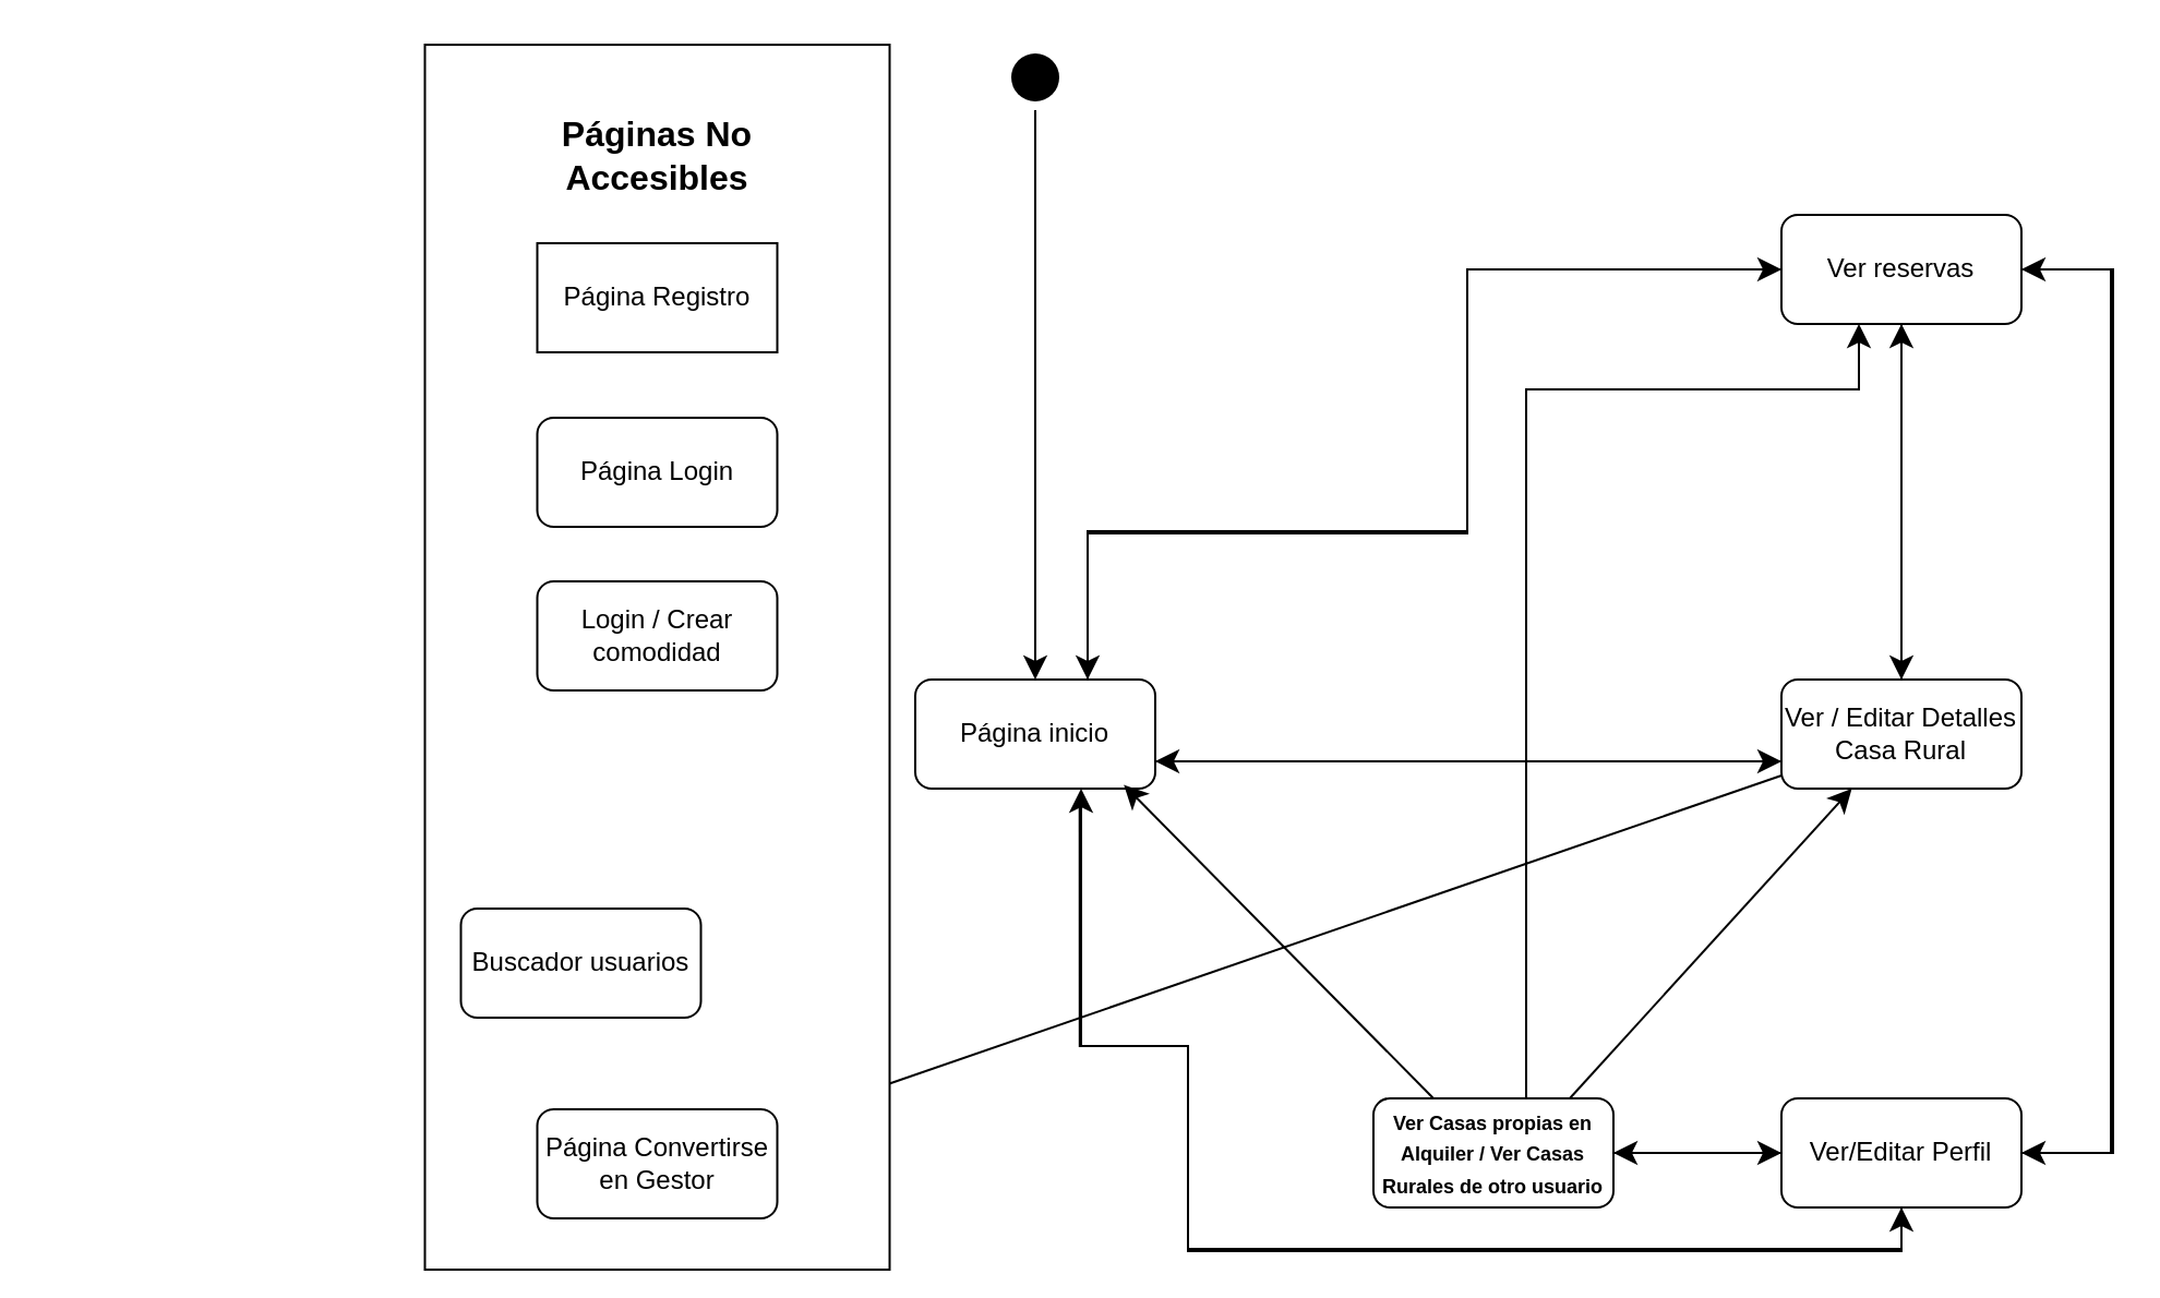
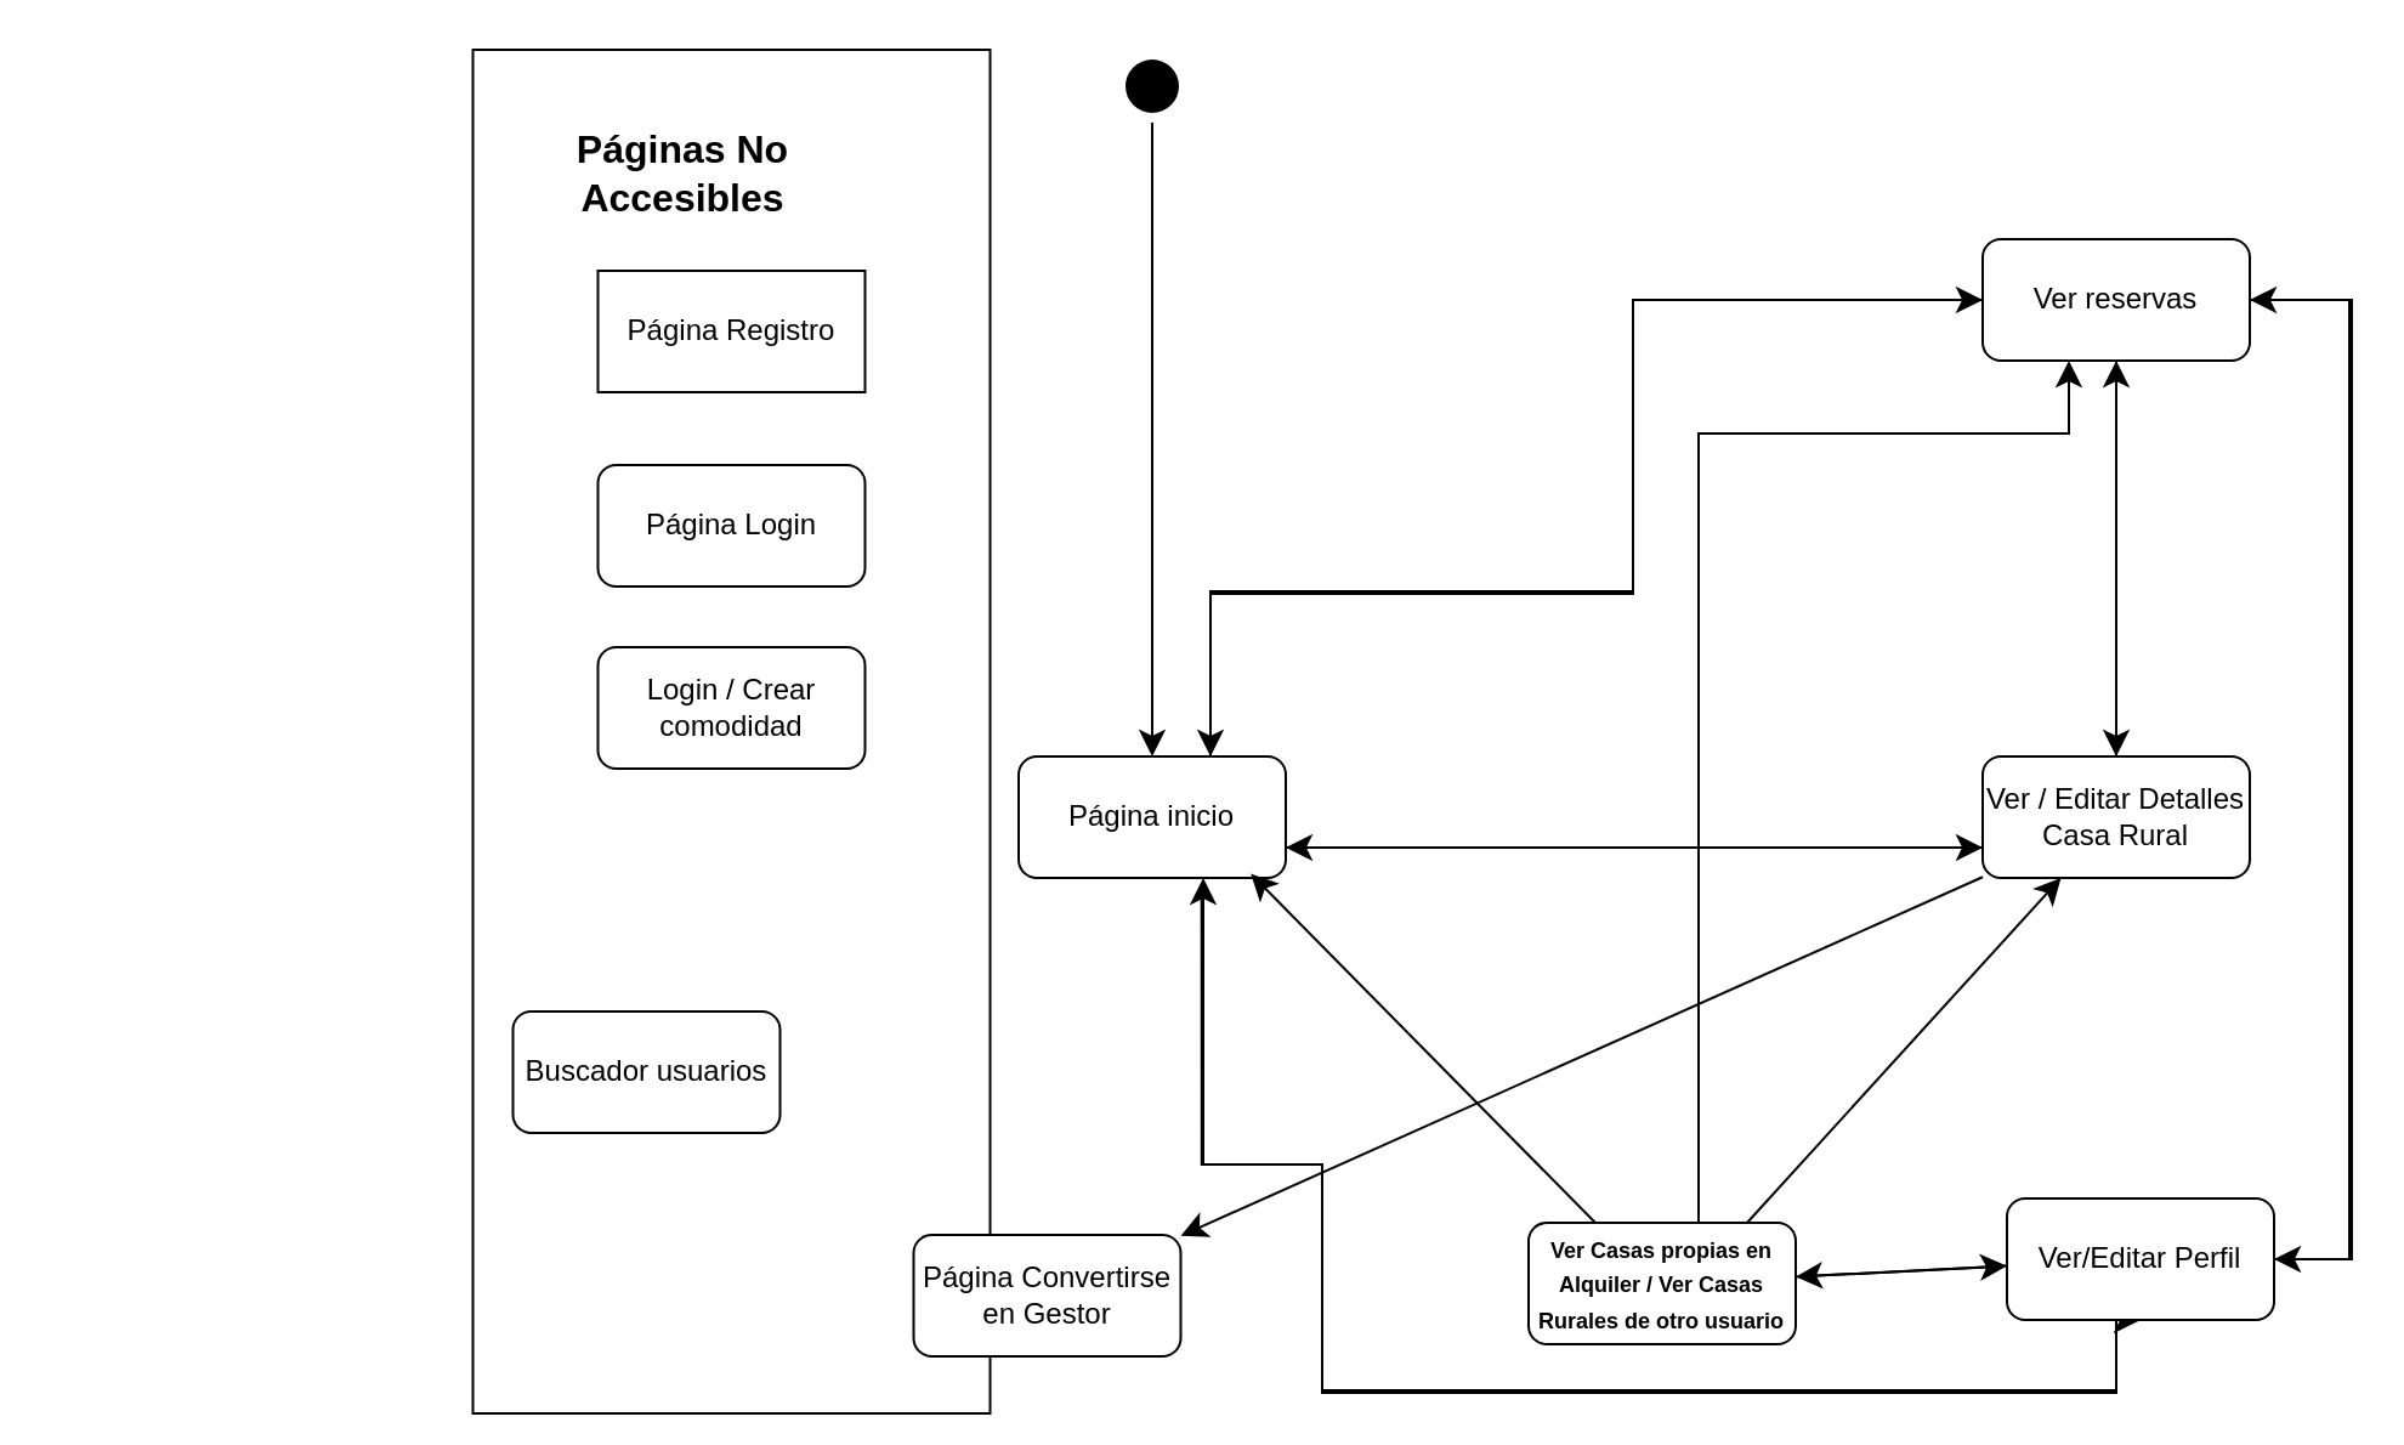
  <mxCell id="0" />
  <mxCell id="1" parent="0" />
  <mxCell id="2" style="edgeStyle=none;curved=1;rounded=0;orthogonalLoop=1;jettySize=auto;html=1;entryX=0.5;entryY=0;entryDx=0;entryDy=0;fontSize=12;startSize=8;endSize=8;" parent="1" source="3" target="7" edge="1"><mxGeometry relative="1" as="geometry" /></mxCell>
  <mxCell id="3" value="" style="ellipse;html=1;shape=startState;fillColor=#000000;strokeColor=none;" parent="1" vertex="1"><mxGeometry x="459" y="20" width="30" height="30" as="geometry" /></mxCell>
  <mxCell id="4" style="edgeStyle=none;curved=1;rounded=0;orthogonalLoop=1;jettySize=auto;html=1;fontSize=12;startSize=8;endSize=8;exitX=1;exitY=0.75;exitDx=0;exitDy=0;entryX=0;entryY=0.75;entryDx=0;entryDy=0;" parent="1" source="7" target="11" edge="1"><mxGeometry relative="1" as="geometry" /></mxCell>
  <mxCell id="5" style="edgeStyle=orthogonalEdgeStyle;rounded=0;orthogonalLoop=1;jettySize=auto;html=1;fontSize=12;startSize=8;endSize=8;exitX=0.75;exitY=0;exitDx=0;exitDy=0;entryX=0;entryY=0.5;entryDx=0;entryDy=0;" parent="1" source="7" target="21" edge="1"><mxGeometry relative="1" as="geometry"><Array as="points"><mxPoint x="498" y="311" /><mxPoint x="498" y="243" /><mxPoint x="672" y="243" /><mxPoint x="672" y="123" /></Array></mxGeometry></mxCell>
  <mxCell id="6" style="edgeStyle=orthogonalEdgeStyle;rounded=0;orthogonalLoop=1;jettySize=auto;html=1;entryX=0.5;entryY=1;entryDx=0;entryDy=0;fontSize=12;startSize=8;endSize=8;exitX=0.685;exitY=1.104;exitDx=0;exitDy=0;exitPerimeter=0;" parent="1" source="7" target="14" edge="1"><mxGeometry relative="1" as="geometry"><Array as="points"><mxPoint x="494" y="479" /><mxPoint x="544" y="479" /><mxPoint x="544" y="573" /><mxPoint x="871" y="573" /></Array></mxGeometry></mxCell>
  <mxCell id="7" value="Página inicio" style="html=1;whiteSpace=wrap;rounded=1;" parent="1" vertex="1"><mxGeometry x="419" y="311" width="110" height="50" as="geometry" /></mxCell>
  <mxCell id="8" style="edgeStyle=none;curved=1;rounded=0;orthogonalLoop=1;jettySize=auto;html=1;entryX=1;entryY=0.75;entryDx=0;entryDy=0;fontSize=12;startSize=8;endSize=8;exitX=0;exitY=0.75;exitDx=0;exitDy=0;" parent="1" source="11" target="7" edge="1"><mxGeometry relative="1" as="geometry"><mxPoint x="443" y="505" as="sourcePoint" /></mxGeometry></mxCell>
  <mxCell id="9" style="edgeStyle=none;curved=1;rounded=0;orthogonalLoop=1;jettySize=auto;html=1;fontSize=12;startSize=8;endSize=8;" parent="1" source="11" target="21" edge="1"><mxGeometry relative="1" as="geometry"><mxPoint x="777" y="140" as="targetPoint" /></mxGeometry></mxCell>
  <mxCell id="10" style="edgeStyle=none;curved=1;rounded=0;orthogonalLoop=1;jettySize=auto;html=1;fontSize=12;startSize=8;endSize=8;" parent="1" source="11" target="31" edge="1"><mxGeometry relative="1" as="geometry" /></mxCell>
  <mxCell id="11" value="Ver / Editar Detalles Casa Rural" style="html=1;whiteSpace=wrap;rounded=1;" parent="1" vertex="1"><mxGeometry x="816" y="311" width="110" height="50" as="geometry" /></mxCell>
  <mxCell id="12" style="edgeStyle=none;curved=1;rounded=0;orthogonalLoop=1;jettySize=auto;html=1;fontSize=12;startSize=8;endSize=8;" parent="1" source="14" target="18" edge="1"><mxGeometry relative="1" as="geometry"><mxPoint x="692" y="461" as="targetPoint" /></mxGeometry></mxCell>
  <mxCell id="13" style="edgeStyle=elbowEdgeStyle;rounded=0;orthogonalLoop=1;jettySize=auto;html=1;entryX=1;entryY=0.5;entryDx=0;entryDy=0;fontSize=12;startSize=8;endSize=8;" parent="1" source="14" target="21" edge="1"><mxGeometry relative="1" as="geometry"><Array as="points"><mxPoint x="967" y="326" /></Array></mxGeometry></mxCell>
- <mxCell id="14" value="Ver/Editar Perfil" style="html=1;whiteSpace=wrap;rounded=1;" parent="1" vertex="1"><mxGeometry x="816" y="503" width="110" height="50" as="geometry" /></mxCell>
+ <mxCell id="14" value="Ver/Editar Perfil" style="html=1;whiteSpace=wrap;rounded=1;" parent="1" vertex="1"><mxGeometry x="826" y="493" width="110" height="50" as="geometry" /></mxCell>
  <mxCell id="15" style="edgeStyle=none;curved=1;rounded=0;orthogonalLoop=1;jettySize=auto;html=1;fontSize=12;startSize=8;endSize=8;" parent="1" source="18" target="14" edge="1"><mxGeometry relative="1" as="geometry" /></mxCell>
  <mxCell id="16" style="edgeStyle=none;curved=1;rounded=0;orthogonalLoop=1;jettySize=auto;html=1;fontSize=12;startSize=8;endSize=8;exitX=0.818;exitY=0;exitDx=0;exitDy=0;exitPerimeter=0;" parent="1" source="18" target="11" edge="1"><mxGeometry relative="1" as="geometry" /></mxCell>
  <mxCell id="17" style="edgeStyle=orthogonalEdgeStyle;rounded=0;orthogonalLoop=1;jettySize=auto;html=1;entryX=0.25;entryY=1;entryDx=0;entryDy=0;fontSize=12;startSize=8;endSize=8;" parent="1" edge="1"><mxGeometry relative="1" as="geometry"><mxPoint x="699" y="503" as="sourcePoint" /><mxPoint x="851.5" y="148" as="targetPoint" /><Array as="points"><mxPoint x="699" y="178" /><mxPoint x="852" y="178" /></Array></mxGeometry></mxCell>
  <mxCell id="18" value="&lt;font style=&quot;font-size: 9px;&quot;&gt;&lt;b&gt;Ver Casas propias en Alquiler / Ver Casas Rurales de otro usuario&lt;/b&gt;&lt;/font&gt;" style="html=1;whiteSpace=wrap;rounded=1;" parent="1" vertex="1"><mxGeometry x="629" y="503" width="110" height="50" as="geometry" /></mxCell>
  <mxCell id="19" style="edgeStyle=orthogonalEdgeStyle;rounded=0;orthogonalLoop=1;jettySize=auto;html=1;fontSize=12;startSize=8;endSize=8;" parent="1" source="21" target="7" edge="1"><mxGeometry relative="1" as="geometry"><Array as="points"><mxPoint x="672" y="123" /><mxPoint x="672" y="244" /><mxPoint x="498" y="244" /></Array></mxGeometry></mxCell>
  <mxCell id="20" style="edgeStyle=elbowEdgeStyle;rounded=0;orthogonalLoop=1;jettySize=auto;html=1;entryX=1;entryY=0.5;entryDx=0;entryDy=0;fontSize=12;startSize=8;endSize=8;" parent="1" source="21" target="14" edge="1"><mxGeometry relative="1" as="geometry"><Array as="points"><mxPoint x="968" y="321" /></Array></mxGeometry></mxCell>
  <mxCell id="21" value="Ver reservas" style="html=1;whiteSpace=wrap;rounded=1;" parent="1" vertex="1"><mxGeometry x="816" y="98" width="110" height="50" as="geometry" /></mxCell>
  <mxCell id="22" style="edgeStyle=none;curved=1;rounded=0;orthogonalLoop=1;jettySize=auto;html=1;entryX=0.5;entryY=0;entryDx=0;entryDy=0;fontSize=12;startSize=8;endSize=8;exitX=0.5;exitY=1;exitDx=0;exitDy=0;" parent="1" source="21" target="11" edge="1"><mxGeometry relative="1" as="geometry"><mxPoint x="780" y="146" as="sourcePoint" /></mxGeometry></mxCell>
  <mxCell id="23" style="edgeStyle=none;curved=1;rounded=0;orthogonalLoop=1;jettySize=auto;html=1;fontSize=12;startSize=8;endSize=8;exitX=0.25;exitY=0;exitDx=0;exitDy=0;entryX=0.869;entryY=0.966;entryDx=0;entryDy=0;entryPerimeter=0;" parent="1" source="18" target="7" edge="1"><mxGeometry relative="1" as="geometry"><mxPoint x="533" y="386" as="targetPoint" /></mxGeometry></mxCell>
  <mxCell id="24" style="edgeStyle=orthogonalEdgeStyle;rounded=0;orthogonalLoop=1;jettySize=auto;html=1;fontSize=12;startSize=8;endSize=8;" parent="1" source="14" target="7" edge="1"><mxGeometry relative="1" as="geometry"><Array as="points"><mxPoint x="871" y="572" /><mxPoint x="544" y="572" /><mxPoint x="544" y="479" /><mxPoint x="495" y="479" /></Array></mxGeometry></mxCell>
  <mxCell id="25" value="&lt;div&gt;&lt;br/&gt;&lt;/div&gt;" style="rounded=0;whiteSpace=wrap;html=1;rotation=90;container=0;" parent="1" vertex="1"><mxGeometry x="20" y="194.25" width="561.5" height="213" as="geometry" /></mxCell>
  <mxCell id="26" value="Página Login" style="html=1;whiteSpace=wrap;rounded=1;container=0;" parent="1" vertex="1"><mxGeometry x="245.75" y="191" width="110" height="50" as="geometry" /></mxCell>
  <mxCell id="27" value="Página Registro" style="html=1;whiteSpace=wrap;container=0;rounded=0;" parent="1" vertex="1"><mxGeometry x="245.75" y="111" width="110" height="50" as="geometry" /></mxCell>
- <mxCell id="28" value="&lt;b&gt;Páginas No Accesibles&lt;/b&gt;" style="text;html=1;align=center;verticalAlign=middle;whiteSpace=wrap;rounded=0;fontSize=16;container=0;" parent="1" vertex="1"><mxGeometry x="239.75" y="56" width="122" height="30" as="geometry" /></mxCell>
+ <mxCell id="28" value="&lt;b&gt;Páginas No Accesibles&lt;/b&gt;" style="text;html=1;align=center;verticalAlign=middle;whiteSpace=wrap;rounded=0;fontSize=16;container=0;" parent="1" vertex="1"><mxGeometry x="219.75" y="56" width="122" height="30" as="geometry" /></mxCell>
  <mxCell id="29" value="Login / Crear comodidad" style="html=1;whiteSpace=wrap;rounded=1;container=0;" parent="1" vertex="1"><mxGeometry x="245.75" y="266" width="110" height="50" as="geometry" /></mxCell>
  <mxCell id="30" value="Buscador usuarios" style="html=1;whiteSpace=wrap;rounded=1;container=0;" parent="1" vertex="1"><mxGeometry x="210.75" y="416" width="110" height="50" as="geometry" /></mxCell>
- <mxCell id="31" value="Página Convertirse en Gestor" style="html=1;whiteSpace=wrap;rounded=1;" parent="1" vertex="1"><mxGeometry x="245.75" y="508" width="110" height="50" as="geometry" /></mxCell>
+ <mxCell id="31" value="Página Convertirse en Gestor" style="html=1;whiteSpace=wrap;rounded=1;" parent="1" vertex="1"><mxGeometry x="375.75" y="508" width="110" height="50" as="geometry" /></mxCell>
